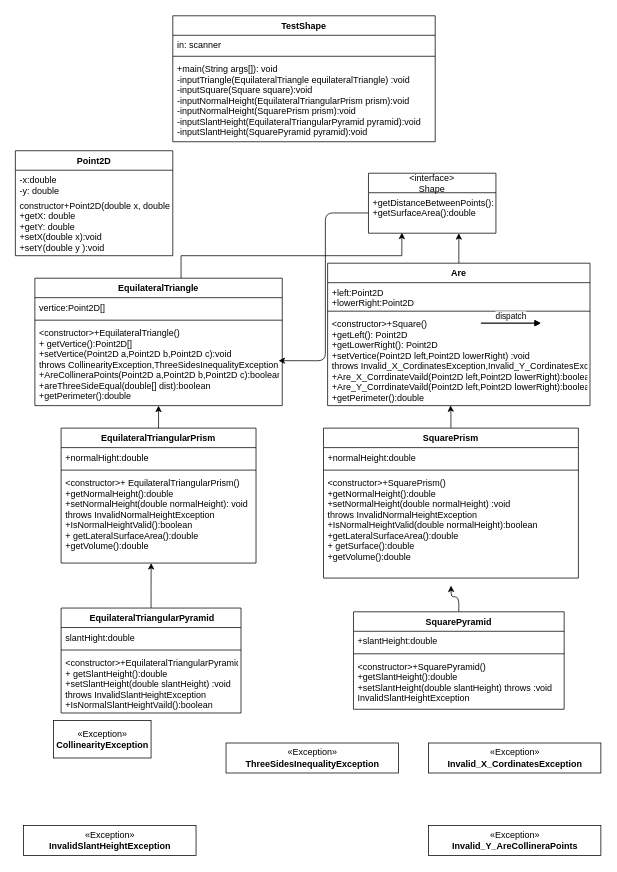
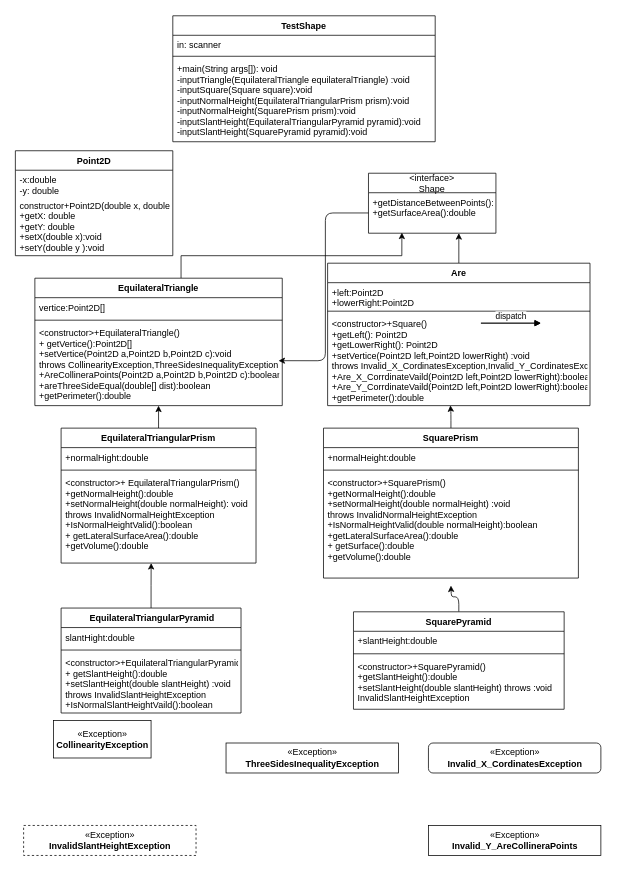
  <mxCell id="0" />
  <mxCell id="1" parent="0" />
  <mxCell id="2" value="TestShape" style="swimlane;fontStyle=1;align=center;verticalAlign=top;childLayout=stackLayout;horizontal=1;startSize=26;horizontalStack=0;resizeParent=1;resizeParentMax=0;resizeLast=0;collapsible=1;marginBottom=0;" vertex="1" parent="1"><mxGeometry x="230" width="350" height="168" as="geometry" y="20"><mxRectangle x="40" y="80" width="90" height="26" as="alternateBounds" /></mxGeometry></mxCell>
  <mxCell id="3" value="in: scanner" style="text;strokeColor=none;fillColor=none;align=left;verticalAlign=top;spacingLeft=4;spacingRight=4;overflow=hidden;rotatable=0;points=[[0,0.5],[1,0.5]];portConstraint=eastwest;" vertex="1" parent="2"><mxGeometry y="26" width="350" height="24" as="geometry" /></mxCell>
  <mxCell id="4" value="" style="line;strokeWidth=1;fillColor=none;align=left;verticalAlign=middle;spacingTop=-1;spacingLeft=3;spacingRight=3;rotatable=0;labelPosition=right;points=[];portConstraint=eastwest;" vertex="1" parent="2"><mxGeometry y="50" width="350" height="8" as="geometry" /></mxCell>
  <mxCell id="5" value="+main(String args[]): void&#10;-inputTriangle(EquilateralTriangle equilateralTriangle) :void&#10;-inputSquare(Square square):void&#10;-inputNormalHeight(EquilateralTriangularPrism prism):void&#10;-inputNormalHeight(SquarePrism prism):void&#10;-inputSlantHeight(EquilateralTriangularPyramid pyramid):void&#10;-inputSlantHeight(SquarePyramid pyramid):void&#10;" style="text;strokeColor=none;fillColor=none;align=left;verticalAlign=top;spacingLeft=4;spacingRight=4;overflow=hidden;rotatable=0;points=[[0,0.5],[1,0.5]];portConstraint=eastwest;" vertex="1" parent="2"><mxGeometry y="58" width="350" height="110" as="geometry" /></mxCell>
  <mxCell id="6" value="Point2D" style="swimlane;fontStyle=1;align=center;verticalAlign=top;childLayout=stackLayout;horizontal=1;startSize=26;horizontalStack=0;resizeParent=1;resizeParentMax=0;resizeLast=0;collapsible=1;marginBottom=0;" vertex="1" parent="1"><mxGeometry x="20" y="200" width="210" height="140" as="geometry"><mxRectangle x="480" y="67" width="80" height="26" as="alternateBounds" /></mxGeometry></mxCell>
  <mxCell id="7" value="-x:double&#10;-y: double" style="text;strokeColor=none;fillColor=none;align=left;verticalAlign=top;spacingLeft=4;spacingRight=4;overflow=hidden;rotatable=0;points=[[0,0.5],[1,0.5]];portConstraint=eastwest;" vertex="1" parent="6"><mxGeometry y="26" width="210" height="34" as="geometry" /></mxCell>
  <mxCell id="8" value="constructor+Point2D(double x, double y)&#10;+getX: double&#10;+getY: double&#10;+setX(double x):void&#10;+setY(double y ):void" style="text;strokeColor=none;fillColor=none;align=left;verticalAlign=top;spacingLeft=4;spacingRight=4;overflow=hidden;rotatable=0;points=[[0,0.5],[1,0.5]];portConstraint=eastwest;" vertex="1" parent="6"><mxGeometry y="60" width="210" height="80" as="geometry" /></mxCell>
  <mxCell id="9" value="&lt;interface&gt;&#10;Shape" style="swimlane;fontStyle=0;childLayout=stackLayout;horizontal=1;startSize=26;fillColor=none;horizontalStack=0;resizeParent=1;resizeParentMax=0;resizeLast=0;collapsible=1;marginBottom=0;" vertex="1" parent="1"><mxGeometry x="491" y="230" width="170" height="80" as="geometry"><mxRectangle x="680" y="60" width="90" height="30" as="alternateBounds" /></mxGeometry></mxCell>
  <mxCell id="10" value="+getDistanceBetweenPoints():double[]&#10;+getSurfaceArea():double&#10;" style="text;strokeColor=none;fillColor=none;align=left;verticalAlign=top;spacingLeft=4;spacingRight=4;overflow=hidden;rotatable=0;points=[[0,0.5],[1,0.5]];portConstraint=eastwest;" vertex="1" parent="9"><mxGeometry y="26" width="170" height="54" as="geometry" /></mxCell>
  <mxCell id="11" style="edgeStyle=orthogonalEdgeStyle;rounded=0;orthogonalLoop=1;jettySize=auto;html=1;entryX=0.262;entryY=0.986;entryDx=0;entryDy=0;entryPerimeter=0;" edge="1" parent="1" source="12" target="10"><mxGeometry relative="1" as="geometry"><mxPoint x="541" y="320" as="targetPoint" /><Array as="points"><mxPoint x="241" y="340" /><mxPoint x="536" y="340" /></Array></mxGeometry></mxCell>
  <mxCell id="12" value="EquilateralTriangle&#10;" style="swimlane;fontStyle=1;align=center;verticalAlign=top;childLayout=stackLayout;horizontal=1;startSize=26;horizontalStack=0;resizeParent=1;resizeParentMax=0;resizeLast=0;collapsible=1;marginBottom=0;" vertex="1" parent="1"><mxGeometry x="46" y="370" width="330" height="170" as="geometry"><mxRectangle x="340" y="82" width="140" height="26" as="alternateBounds" /></mxGeometry></mxCell>
  <mxCell id="13" value="vertice:Point2D[]" style="text;strokeColor=none;fillColor=none;align=left;verticalAlign=top;spacingLeft=4;spacingRight=4;overflow=hidden;rotatable=0;points=[[0,0.5],[1,0.5]];portConstraint=eastwest;" vertex="1" parent="12"><mxGeometry y="26" width="330" height="26" as="geometry" /></mxCell>
  <mxCell id="14" value="" style="line;strokeWidth=1;fillColor=none;align=left;verticalAlign=middle;spacingTop=-1;spacingLeft=3;spacingRight=3;rotatable=0;labelPosition=right;points=[];portConstraint=eastwest;" vertex="1" parent="12"><mxGeometry y="52" width="330" height="8" as="geometry" /></mxCell>
  <mxCell id="15" value="&lt;constructor&gt;+EquilateralTriangle()&#10;+ getVertice():Point2D[]&#10;+setVertice(Point2D a,Point2D b,Point2D c):void &#10;throws CollinearityException,ThreeSidesInequalityException&#10;+AreCollineraPoints(Point2D a,Point2D b,Point2D c):boolean&#10;+areThreeSideEqual(double[] dist):boolean&#10;+getPerimeter():double" style="text;strokeColor=none;fillColor=none;align=left;verticalAlign=top;spacingLeft=4;spacingRight=4;overflow=hidden;rotatable=0;points=[[0,0.5],[1,0.5]];portConstraint=eastwest;" vertex="1" parent="12"><mxGeometry y="60" width="330" height="110" as="geometry" /></mxCell>
  <mxCell id="16" style="edgeStyle=orthogonalEdgeStyle;rounded=0;orthogonalLoop=1;jettySize=auto;html=1;exitX=0.5;exitY=0;exitDx=0;exitDy=0;entryX=0.5;entryY=1;entryDx=0;entryDy=0;entryPerimeter=0;" edge="1" parent="1" source="17" target="15"><mxGeometry relative="1" as="geometry" /></mxCell>
  <mxCell id="17" value="EquilateralTriangularPrism" style="swimlane;fontStyle=1;align=center;verticalAlign=top;childLayout=stackLayout;horizontal=1;startSize=26;horizontalStack=0;resizeParent=1;resizeParentMax=0;resizeLast=0;collapsible=1;marginBottom=0;" vertex="1" parent="1"><mxGeometry x="81" y="570" width="260" height="180" as="geometry"><mxRectangle x="140" y="120" width="190" height="26" as="alternateBounds" /></mxGeometry></mxCell>
  <mxCell id="18" value="+normalHight:double" style="text;strokeColor=none;fillColor=none;align=left;verticalAlign=top;spacingLeft=4;spacingRight=4;overflow=hidden;rotatable=0;points=[[0,0.5],[1,0.5]];portConstraint=eastwest;" vertex="1" parent="17"><mxGeometry y="26" width="260" height="26" as="geometry" /></mxCell>
  <mxCell id="19" value="" style="line;strokeWidth=1;fillColor=none;align=left;verticalAlign=middle;spacingTop=-1;spacingLeft=3;spacingRight=3;rotatable=0;labelPosition=right;points=[];portConstraint=eastwest;" vertex="1" parent="17"><mxGeometry y="52" width="260" height="8" as="geometry" /></mxCell>
  <mxCell id="20" value="&lt;constructor&gt;+ EquilateralTriangularPrism()&#10;+getNormalHeight():double&#10;+setNormalHeight(double normalHeight): void &#10; throws InvalidNormalHeightException&#10;+IsNormalHeightValid():boolean&#10;+ getLateralSurfaceArea():double&#10;+getVolume():double" style="text;strokeColor=none;fillColor=none;align=left;verticalAlign=top;spacingLeft=4;spacingRight=4;overflow=hidden;rotatable=0;points=[[0,0.5],[1,0.5]];portConstraint=eastwest;" vertex="1" parent="17"><mxGeometry y="60" width="260" height="120" as="geometry" /></mxCell>
  <mxCell id="21" style="edgeStyle=orthogonalEdgeStyle;rounded=0;orthogonalLoop=1;jettySize=auto;html=1;entryX=0.462;entryY=1;entryDx=0;entryDy=0;entryPerimeter=0;" edge="1" parent="1" source="22" target="20"><mxGeometry relative="1" as="geometry" /></mxCell>
  <mxCell id="22" value=" EquilateralTriangularPyramid" style="swimlane;fontStyle=1;align=center;verticalAlign=top;childLayout=stackLayout;horizontal=1;startSize=26;horizontalStack=0;resizeParent=1;resizeParentMax=0;resizeLast=0;collapsible=1;marginBottom=0;" vertex="1" parent="1"><mxGeometry x="81" y="810" width="240" height="140" as="geometry"><mxRectangle x="80" y="640" width="200" height="26" as="alternateBounds" /></mxGeometry></mxCell>
  <mxCell id="23" value="slantHight:double" style="text;strokeColor=none;fillColor=none;align=left;verticalAlign=top;spacingLeft=4;spacingRight=4;overflow=hidden;rotatable=0;points=[[0,0.5],[1,0.5]];portConstraint=eastwest;" vertex="1" parent="22"><mxGeometry y="26" width="240" height="26" as="geometry" /></mxCell>
  <mxCell id="24" value="" style="line;strokeWidth=1;fillColor=none;align=left;verticalAlign=middle;spacingTop=-1;spacingLeft=3;spacingRight=3;rotatable=0;labelPosition=right;points=[];portConstraint=eastwest;" vertex="1" parent="22"><mxGeometry y="52" width="240" height="8" as="geometry" /></mxCell>
  <mxCell id="25" value="&lt;constructor&gt;+EquilateralTriangularPyramid()&#10;+ getSlantHeight():double&#10;+setSlantHeight(double slantHeight) :void&#10; throws InvalidSlantHeightException&#10;+IsNormalSlantHeightVaild():boolean" style="text;strokeColor=none;fillColor=none;align=left;verticalAlign=top;spacingLeft=4;spacingRight=4;overflow=hidden;rotatable=0;points=[[0,0.5],[1,0.5]];portConstraint=eastwest;" vertex="1" parent="22"><mxGeometry y="60" width="240" height="80" as="geometry" /></mxCell>
  <mxCell id="26" style="edgeStyle=orthogonalEdgeStyle;rounded=0;orthogonalLoop=1;jettySize=auto;html=1;entryX=0.709;entryY=1;entryDx=0;entryDy=0;entryPerimeter=0;" edge="1" parent="1" source="27" target="10"><mxGeometry relative="1" as="geometry" /></mxCell>
  <mxCell id="27" value="Are" style="swimlane;fontStyle=1;align=center;verticalAlign=top;childLayout=stackLayout;horizontal=1;startSize=26;horizontalStack=0;resizeParent=1;resizeParentMax=0;resizeLast=0;collapsible=1;marginBottom=0;" vertex="1" parent="1"><mxGeometry x="436.5" y="350" width="350" height="190" as="geometry"><mxRectangle x="595" y="240" width="70" height="26" as="alternateBounds" /></mxGeometry></mxCell>
  <mxCell id="28" value="+left:Point2D&#10;+lowerRight:Point2D" style="text;strokeColor=none;fillColor=none;align=left;verticalAlign=top;spacingLeft=4;spacingRight=4;overflow=hidden;rotatable=0;points=[[0,0.5],[1,0.5]];portConstraint=eastwest;" vertex="1" parent="27"><mxGeometry y="26" width="350" height="34" as="geometry" /></mxCell>
  <mxCell id="29" value="" style="line;strokeWidth=1;fillColor=none;align=left;verticalAlign=middle;spacingTop=-1;spacingLeft=3;spacingRight=3;rotatable=0;labelPosition=right;points=[];portConstraint=eastwest;" vertex="1" parent="27"><mxGeometry y="60" width="350" height="8" as="geometry" /></mxCell>
  <mxCell id="30" value="&lt;constructor&gt;+Square()&#10;+getLeft(): Point2D&#10;+getLowerRight(): Point2D&#10;+setVertice(Point2D left,Point2D lowerRight) :void&#10; throws Invalid_X_CordinatesException,Invalid_Y_CordinatesException&#10;+Are_X_CorrdinateVaild(Point2D left,Point2D lowerRight):boolean&#10;+Are_Y_CorrdinateVaild(Point2D left,Point2D lowerRight):boolean&#10;+getPerimeter():double&#10;" style="text;strokeColor=none;fillColor=none;align=left;verticalAlign=top;spacingLeft=4;spacingRight=4;overflow=hidden;rotatable=0;points=[[0,0.5],[1,0.5]];portConstraint=eastwest;" vertex="1" parent="27"><mxGeometry y="68" width="350" height="122" as="geometry" /></mxCell>
  <mxCell id="31" style="edgeStyle=orthogonalEdgeStyle;rounded=1;orthogonalLoop=1;jettySize=auto;html=1;entryX=0.468;entryY=0.997;entryDx=0;entryDy=0;entryPerimeter=0;" edge="1" parent="1" source="32" target="30"><mxGeometry relative="1" as="geometry" /></mxCell>
  <mxCell id="32" value="SquarePrism" style="swimlane;fontStyle=1;align=center;verticalAlign=top;childLayout=stackLayout;horizontal=1;startSize=26;horizontalStack=0;resizeParent=1;resizeParentMax=0;resizeLast=0;collapsible=1;marginBottom=0;" vertex="1" parent="1"><mxGeometry x="431" y="570" width="340" height="200" as="geometry"><mxRectangle x="610" y="370" width="110" height="26" as="alternateBounds" /></mxGeometry></mxCell>
  <mxCell id="33" value="+normalHeight:double" style="text;strokeColor=none;fillColor=none;align=left;verticalAlign=top;spacingLeft=4;spacingRight=4;overflow=hidden;rotatable=0;points=[[0,0.5],[1,0.5]];portConstraint=eastwest;" vertex="1" parent="32"><mxGeometry y="26" width="340" height="26" as="geometry" /></mxCell>
  <mxCell id="34" value="" style="line;strokeWidth=1;fillColor=none;align=left;verticalAlign=middle;spacingTop=-1;spacingLeft=3;spacingRight=3;rotatable=0;labelPosition=right;points=[];portConstraint=eastwest;" vertex="1" parent="32"><mxGeometry y="52" width="340" height="8" as="geometry" /></mxCell>
  <mxCell id="35" value="&lt;constructor&gt;+SquarePrism()&#10;+getNormalHeight():double&#10;+setNormalHeight(double normalHeight) :void&#10; throws InvalidNormalHeightException&#10;+IsNormalHeightValid(double normalHeight):boolean&#10;+getLateralSurfaceArea():double&#10;+ getSurface():double&#10;+getVolume():double" style="text;strokeColor=none;fillColor=none;align=left;verticalAlign=top;spacingLeft=4;spacingRight=4;overflow=hidden;rotatable=0;points=[[0,0.5],[1,0.5]];portConstraint=eastwest;" vertex="1" parent="32"><mxGeometry y="60" width="340" height="140" as="geometry" /></mxCell>
  <mxCell id="36" style="edgeStyle=orthogonalEdgeStyle;rounded=1;orthogonalLoop=1;jettySize=auto;html=1;" edge="1" parent="1" source="37"><mxGeometry relative="1" as="geometry"><mxPoint x="601" y="780" as="targetPoint" /></mxGeometry></mxCell>
  <mxCell id="37" value="SquarePyramid" style="swimlane;fontStyle=1;align=center;verticalAlign=top;childLayout=stackLayout;horizontal=1;startSize=26;horizontalStack=0;resizeParent=1;resizeParentMax=0;resizeLast=0;collapsible=1;marginBottom=0;" vertex="1" parent="1"><mxGeometry x="471" y="815" width="281" height="130" as="geometry" /></mxCell>
  <mxCell id="38" value="+slantHeight:double" style="text;strokeColor=none;fillColor=none;align=left;verticalAlign=top;spacingLeft=4;spacingRight=4;overflow=hidden;rotatable=0;points=[[0,0.5],[1,0.5]];portConstraint=eastwest;" vertex="1" parent="37"><mxGeometry y="26" width="281" height="26" as="geometry" /></mxCell>
  <mxCell id="39" value="" style="line;strokeWidth=1;fillColor=none;align=left;verticalAlign=middle;spacingTop=-1;spacingLeft=3;spacingRight=3;rotatable=0;labelPosition=right;points=[];portConstraint=eastwest;" vertex="1" parent="37"><mxGeometry y="52" width="281" height="8" as="geometry" /></mxCell>
  <mxCell id="40" value="&lt;constructor&gt;+SquarePyramid()&#10;+getSlantHeight():double&#10;+setSlantHeight(double slantHeight) throws :void&#10; InvalidSlantHeightException" style="text;strokeColor=none;fillColor=none;align=left;verticalAlign=top;spacingLeft=4;spacingRight=4;overflow=hidden;rotatable=0;points=[[0,0.5],[1,0.5]];portConstraint=eastwest;" vertex="1" parent="37"><mxGeometry y="60" width="281" height="70" as="geometry" /></mxCell>
- <mxCell id="41" value="«Exception»&lt;br&gt;&lt;b&gt;Invalid_X_CordinatesException&lt;/b&gt;" style="html=1;" vertex="1" parent="1"><mxGeometry x="571" y="990" width="230" height="40" as="geometry" /></mxCell>
+ <mxCell id="41" value="«Exception»&lt;br&gt;&lt;b&gt;Invalid_X_CordinatesException&lt;/b&gt;" style="html=1;rounded=1;" vertex="1" parent="1"><mxGeometry x="571" y="990" width="230" height="40" as="geometry" /></mxCell>
  <mxCell id="42" value="«Exception»&lt;br&gt;&lt;b&gt;CollinearityException&lt;/b&gt;" style="html=1;" vertex="1" parent="1"><mxGeometry x="71" y="960" width="130" height="50" as="geometry" /></mxCell>
  <mxCell id="43" value="«Exception»&lt;br&gt;&lt;b&gt;Invalid_Y_AreCollineraPoints&lt;/b&gt;" style="html=1;" vertex="1" parent="1"><mxGeometry x="571" y="1100" width="230" height="40" as="geometry" /></mxCell>
- <mxCell id="44" value="«Exception»&lt;br&gt;&lt;b&gt;InvalidSlantHeightException&lt;/b&gt;" style="html=1;" vertex="1" parent="1"><mxGeometry x="31" y="1100" width="230" height="40" as="geometry" /></mxCell>
+ <mxCell id="44" value="«Exception»&lt;br&gt;&lt;b&gt;InvalidSlantHeightException&lt;/b&gt;" style="html=1;dashed=1;" vertex="1" parent="1"><mxGeometry x="31" y="1100" width="230" height="40" as="geometry" /></mxCell>
  <mxCell id="45" value="«Exception»&lt;br&gt;&lt;b&gt;ThreeSidesInequalityException&lt;/b&gt;" style="html=1;" vertex="1" parent="1"><mxGeometry x="301" y="990" width="230" height="40" as="geometry" /></mxCell>
  <mxCell id="46" value="dispatch" style="html=1;verticalAlign=bottom;endArrow=block;" edge="1" parent="1"><mxGeometry width="80" relative="1" as="geometry"><mxPoint x="641" y="430" as="sourcePoint" /><mxPoint x="721" y="430" as="targetPoint" /></mxGeometry></mxCell>
  <mxCell id="47" value="dispatch" style="html=1;verticalAlign=bottom;endArrow=block;" edge="1" parent="1"><mxGeometry width="80" relative="1" as="geometry"><mxPoint x="641" y="430" as="sourcePoint" /><mxPoint x="721" y="430" as="targetPoint" /></mxGeometry></mxCell>
  <mxCell id="48" style="edgeStyle=orthogonalEdgeStyle;rounded=1;orthogonalLoop=1;jettySize=auto;html=1;exitX=0;exitY=0.5;exitDx=0;exitDy=0;entryX=0.985;entryY=0.455;entryDx=0;entryDy=0;entryPerimeter=0;" edge="1" parent="1" source="10" target="15"><mxGeometry relative="1" as="geometry" /></mxCell>
